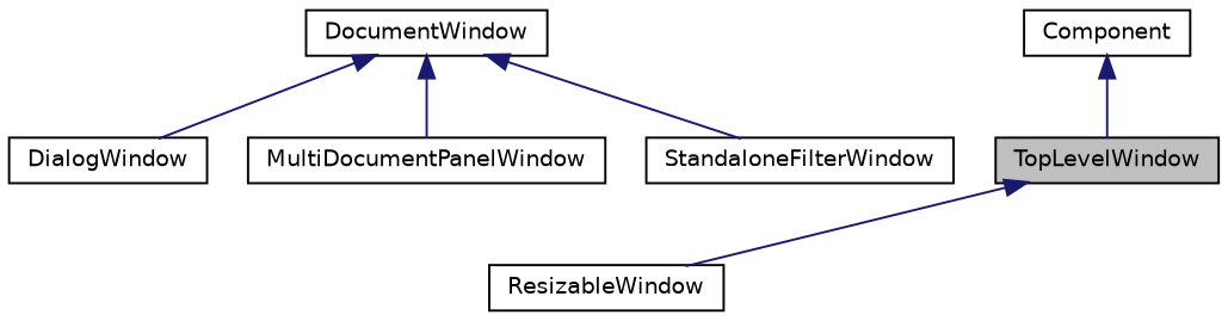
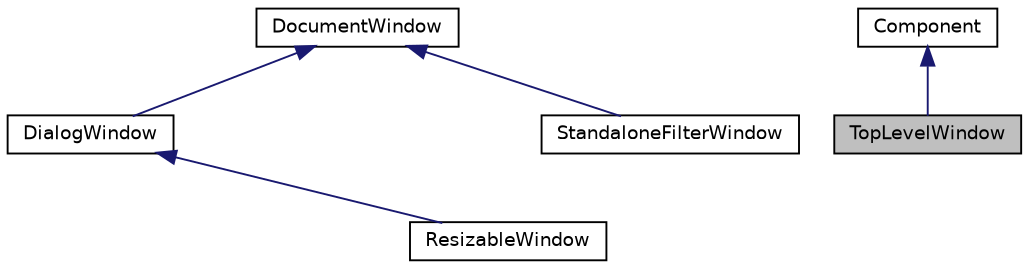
  digraph {
    node [color=black fontname=Helvetica fontsize=10 shape=record]
    edge [color=midnightblue dir=back fontname=Helvetica fontsize=10 labelfontname=Helvetica labelfontsize=10 style=solid]
    n1 [fillcolor=grey75 fontcolor=black height=0.2 label=TopLevelWindow style=filled width=0.4]
    n2 [height=0.2 label=ResizableWindow width=0.4]
    n3 [height=0.2 label=Component width=0.4]
    n4 [height=0.2 label=DocumentWindow width=0.4]
    n5 [height=0.2 label=DialogWindow width=0.4]
-   n6 [height=0.2 label=MultiDocumentPanelWindow width=0.4]
    n7 [height=0.2 label=StandaloneFilterWindow width=0.4]
-   n1 -> n2
+   n5 -> n2
    n3 -> n1
    n4 -> n5
-   n4 -> n6
    n4 -> n7
  }
